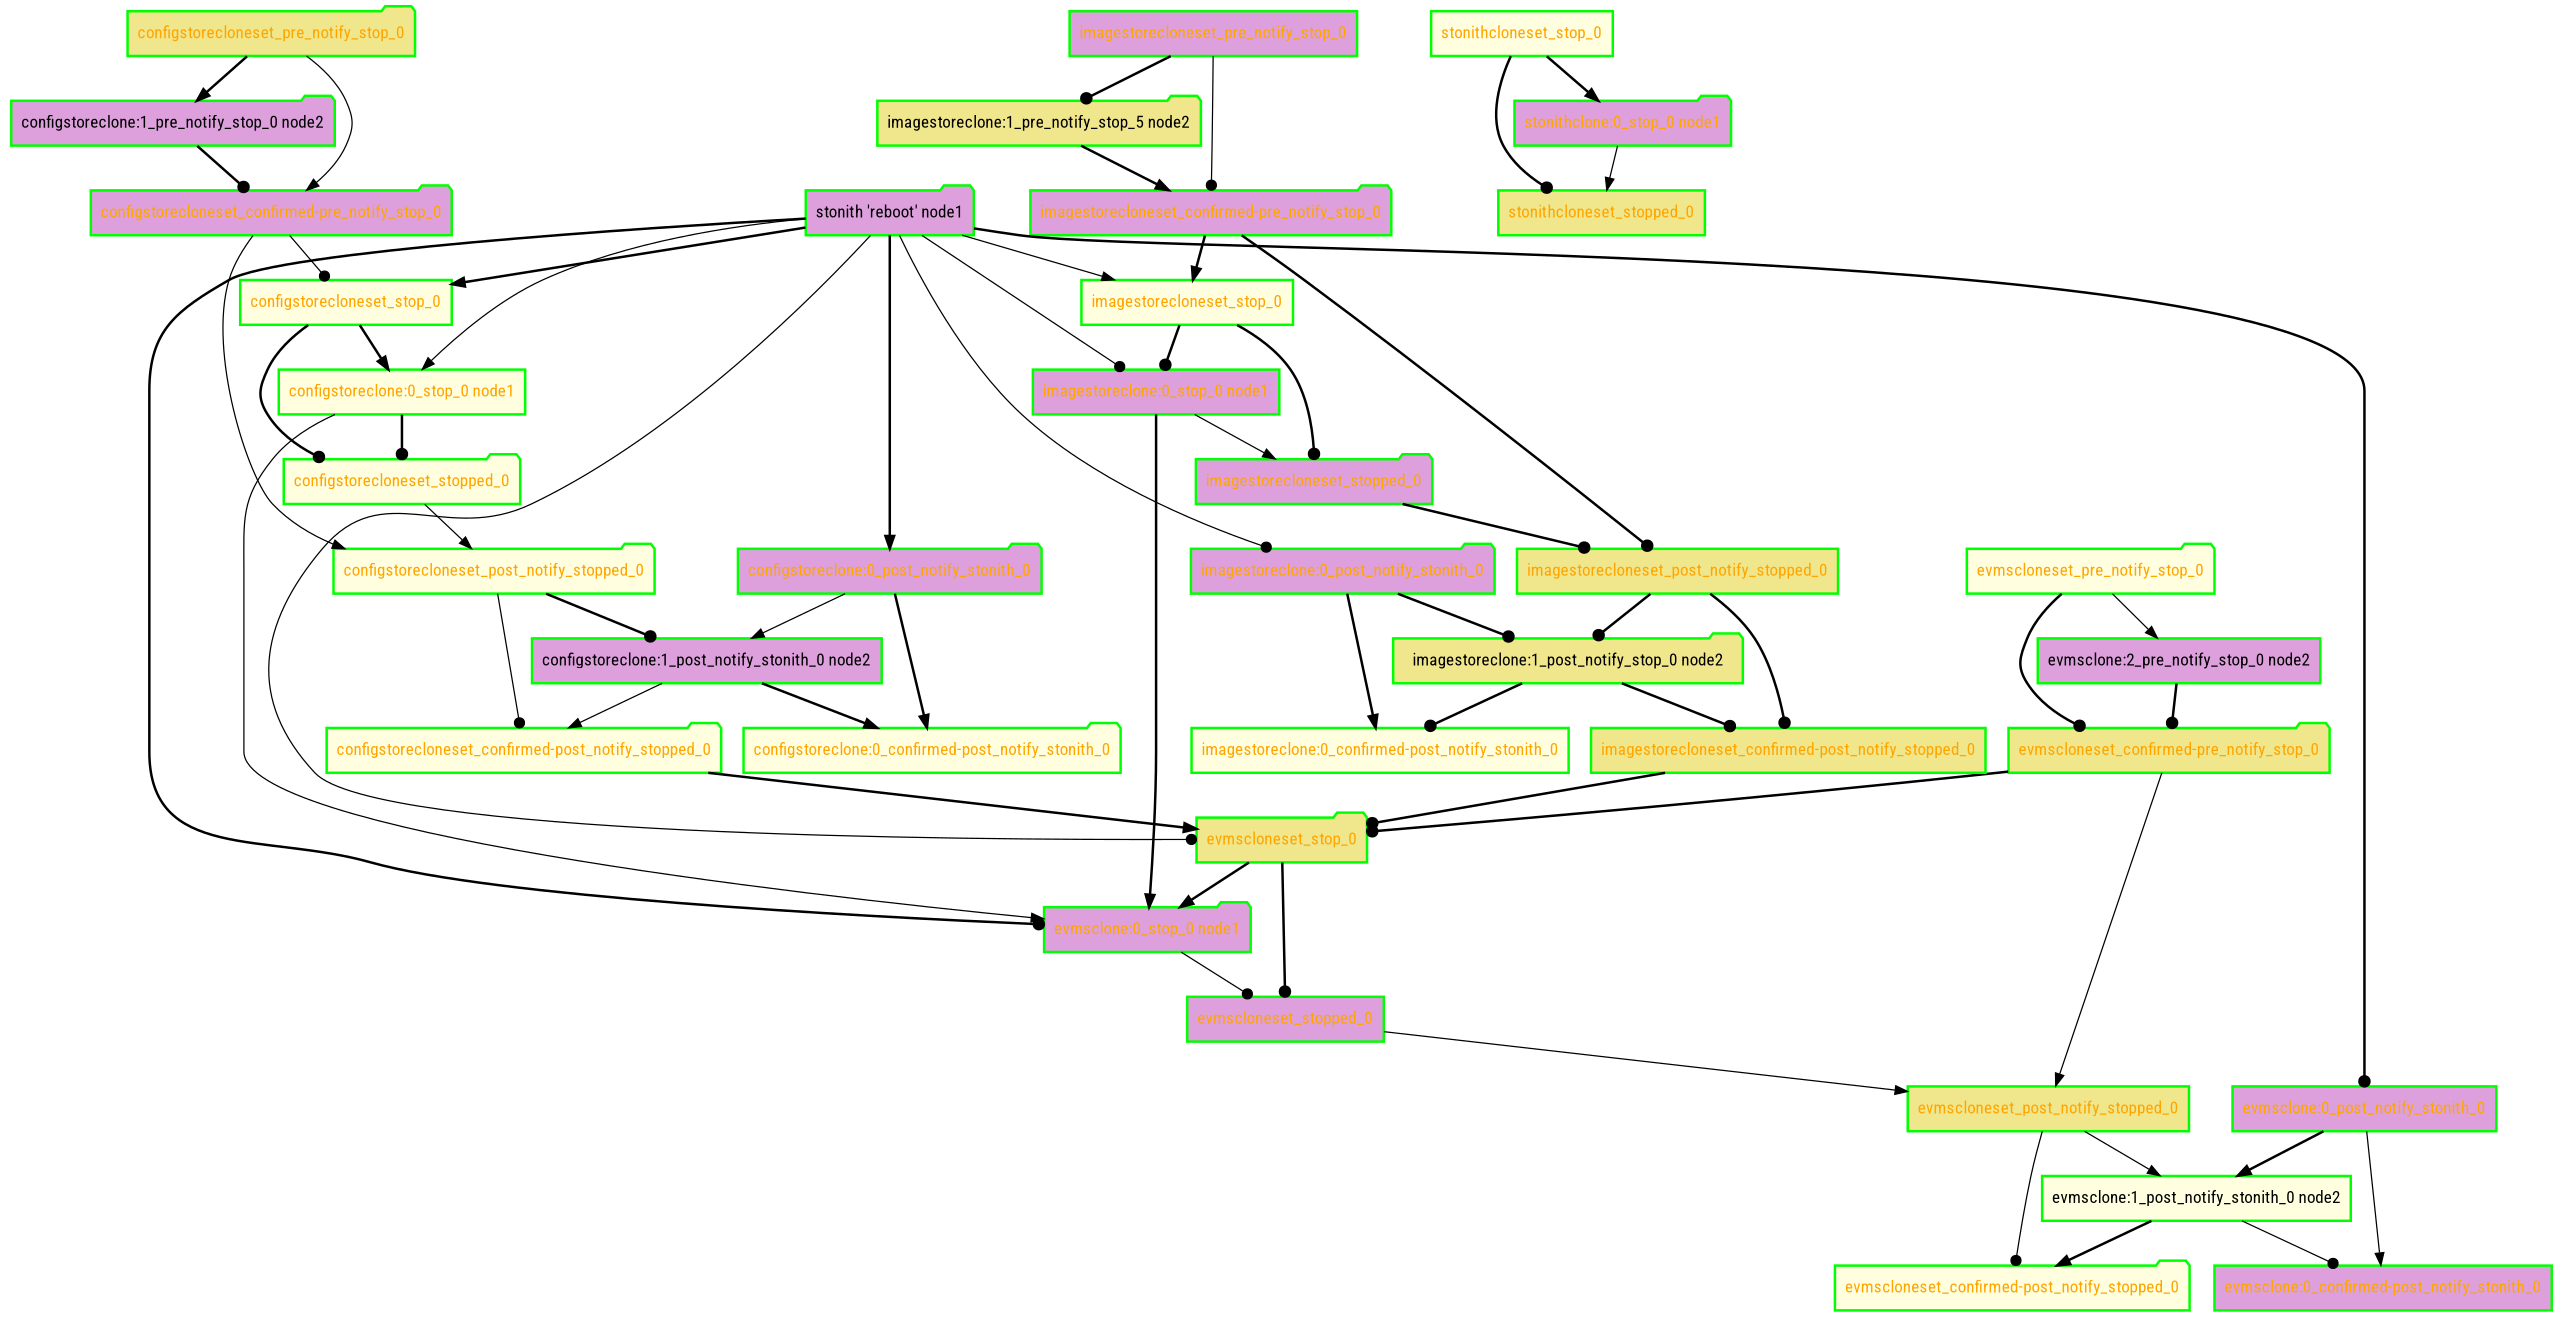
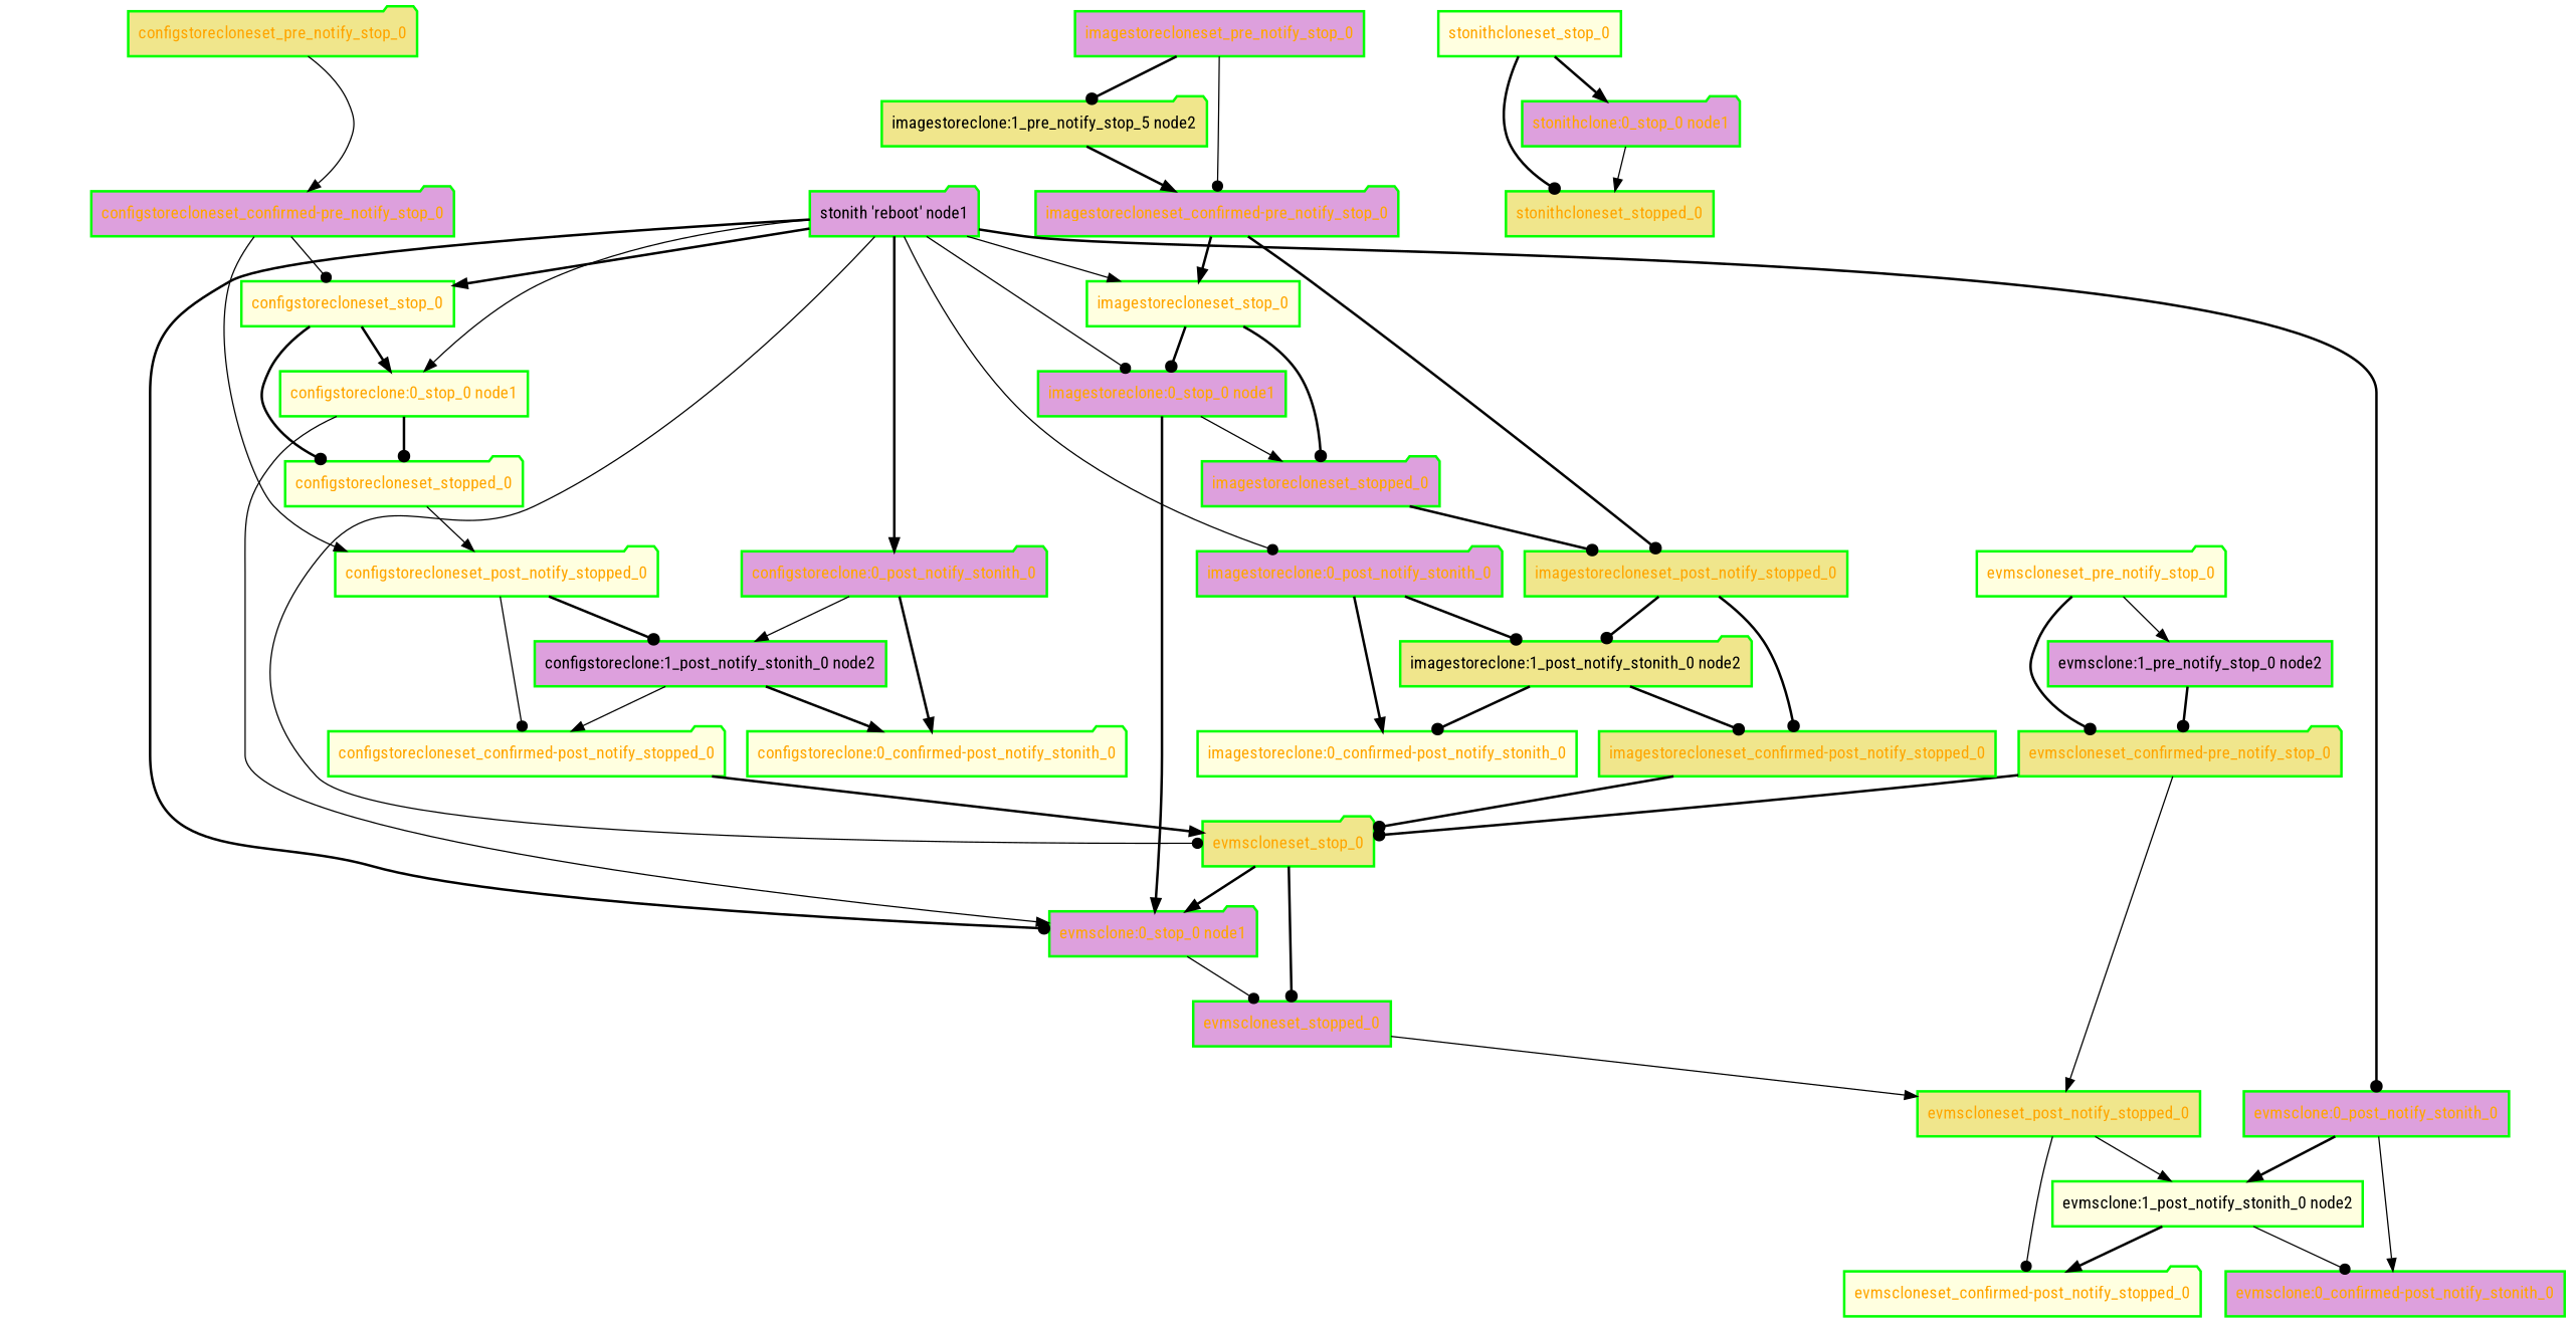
  digraph {
    fontname="Roboto Condensed"
    node [color=green fillcolor=plum fontcolor=orange fontname="Roboto Condensed" shape=folder style="bold,filled"]
    edge [arrowhead=dot fontname="Roboto Condensed" style=bold]
    "configstoreclone:0_confirmed-post_notify_stonith_0" [fillcolor=lightyellow]
    "configstoreclone:0_post_notify_stonith_0"
    "configstoreclone:1_post_notify_stonith_0 node2" [fontcolor=black shape=box]
    "configstorecloneset_confirmed-post_notify_stopped_0" [fillcolor=lightyellow]
    evmscloneset_stop_0 [fillcolor=khaki]
    "configstoreclone:0_stop_0 node1" [fillcolor=lightyellow shape=box]
    configstorecloneset_stopped_0 [fillcolor=lightyellow]
    "evmsclone:0_stop_0 node1"
    configstorecloneset_post_notify_stopped_0 [fillcolor=lightyellow]
    evmscloneset_stopped_0 [shape=box]
    evmscloneset_post_notify_stopped_0 [fillcolor=khaki shape=box]
-   "configstoreclone:1_pre_notify_stop_0 node2" [fontcolor=black]
    "configstorecloneset_confirmed-pre_notify_stop_0"
    configstorecloneset_stop_0 [fillcolor=lightyellow shape=box]
    configstorecloneset_pre_notify_stop_0 [fillcolor=khaki]
    "evmsclone:0_confirmed-post_notify_stonith_0" [shape=box]
    "evmsclone:0_post_notify_stonith_0" [shape=box]
    "evmsclone:1_post_notify_stonith_0 node2" [fillcolor=lightyellow fontcolor=black shape=box]
    "evmscloneset_confirmed-post_notify_stopped_0" [fillcolor=lightyellow]
-   "evmsclone:1_pre_notify_stop_0 node2" [fontcolor=black shape=box label="evmsclone:2_pre_notify_stop_0 node2"]
+   "evmsclone:1_pre_notify_stop_0 node2" [fontcolor=black shape=box]
    "evmscloneset_confirmed-pre_notify_stop_0" [fillcolor=khaki]
    evmscloneset_pre_notify_stop_0 [fillcolor=lightyellow]
    "imagestoreclone:0_confirmed-post_notify_stonith_0" [fillcolor=lightyellow shape=box]
    "imagestoreclone:0_post_notify_stonith_0"
-   "imagestoreclone:1_post_notify_stonith_0 node2" [fillcolor=khaki fontcolor=black label="imagestoreclone:1_post_notify_stop_0 node2"]
+   "imagestoreclone:1_post_notify_stonith_0 node2" [fillcolor=khaki fontcolor=black]
    "imagestorecloneset_confirmed-post_notify_stopped_0" [fillcolor=khaki shape=box]
    "imagestoreclone:0_stop_0 node1" [shape=box]
    imagestorecloneset_stopped_0
    imagestorecloneset_post_notify_stopped_0 [fillcolor=khaki shape=box]
    n30 [fillcolor=khaki fontcolor=black label="imagestoreclone:1_pre_notify_stop_5 node2"]
    "imagestorecloneset_confirmed-pre_notify_stop_0"
    imagestorecloneset_stop_0 [fillcolor=lightyellow shape=box]
    imagestorecloneset_pre_notify_stop_0 [shape=box]
    "stonith 'reboot' node1" [fontcolor=black]
    stonithcloneset_stopped_0 [fillcolor=khaki shape=box]
    "stonithclone:0_stop_0 node1"
    stonithcloneset_stop_0 [fillcolor=lightyellow shape=box]
    "configstoreclone:0_post_notify_stonith_0" -> "configstoreclone:0_confirmed-post_notify_stonith_0" [arrowhead=normal]
    "configstoreclone:0_post_notify_stonith_0" -> "configstoreclone:1_post_notify_stonith_0 node2" [arrowhead=normal style=solid]
    "configstoreclone:1_post_notify_stonith_0 node2" -> "configstoreclone:0_confirmed-post_notify_stonith_0" [arrowhead=normal]
    "configstoreclone:1_post_notify_stonith_0 node2" -> "configstorecloneset_confirmed-post_notify_stopped_0" [arrowhead=normal style=solid]
    "configstorecloneset_confirmed-post_notify_stopped_0" -> evmscloneset_stop_0 [arrowhead=normal]
    evmscloneset_stop_0 -> "evmsclone:0_stop_0 node1" [arrowhead=normal]
    evmscloneset_stop_0 -> evmscloneset_stopped_0
    "configstoreclone:0_stop_0 node1" -> configstorecloneset_stopped_0
    "configstoreclone:0_stop_0 node1" -> "evmsclone:0_stop_0 node1" [arrowhead=normal style=solid]
    configstorecloneset_stopped_0 -> configstorecloneset_post_notify_stopped_0 [arrowhead=normal style=solid]
    "evmsclone:0_stop_0 node1" -> evmscloneset_stopped_0 [style=solid]
    configstorecloneset_post_notify_stopped_0 -> "configstoreclone:1_post_notify_stonith_0 node2"
    configstorecloneset_post_notify_stopped_0 -> "configstorecloneset_confirmed-post_notify_stopped_0" [style=solid]
    evmscloneset_stopped_0 -> evmscloneset_post_notify_stopped_0 [arrowhead=normal style=solid]
    evmscloneset_post_notify_stopped_0 -> "evmsclone:1_post_notify_stonith_0 node2" [arrowhead=normal style=solid]
    evmscloneset_post_notify_stopped_0 -> "evmscloneset_confirmed-post_notify_stopped_0" [style=solid]
-   "configstoreclone:1_pre_notify_stop_0 node2" -> "configstorecloneset_confirmed-pre_notify_stop_0"
    "configstorecloneset_confirmed-pre_notify_stop_0" -> configstorecloneset_post_notify_stopped_0 [arrowhead=normal style=solid]
    "configstorecloneset_confirmed-pre_notify_stop_0" -> configstorecloneset_stop_0 [style=solid]
    configstorecloneset_stop_0 -> "configstoreclone:0_stop_0 node1" [arrowhead=normal]
    configstorecloneset_stop_0 -> configstorecloneset_stopped_0
-   configstorecloneset_pre_notify_stop_0 -> "configstoreclone:1_pre_notify_stop_0 node2" [arrowhead=normal]
    configstorecloneset_pre_notify_stop_0 -> "configstorecloneset_confirmed-pre_notify_stop_0" [arrowhead=normal style=solid]
    "evmsclone:0_post_notify_stonith_0" -> "evmsclone:0_confirmed-post_notify_stonith_0" [arrowhead=normal style=solid]
    "evmsclone:0_post_notify_stonith_0" -> "evmsclone:1_post_notify_stonith_0 node2" [arrowhead=normal]
    "evmsclone:1_post_notify_stonith_0 node2" -> "evmsclone:0_confirmed-post_notify_stonith_0" [style=solid]
    "evmsclone:1_post_notify_stonith_0 node2" -> "evmscloneset_confirmed-post_notify_stopped_0" [arrowhead=normal]
    "evmsclone:1_pre_notify_stop_0 node2" -> "evmscloneset_confirmed-pre_notify_stop_0"
    "evmscloneset_confirmed-pre_notify_stop_0" -> evmscloneset_stop_0
    "evmscloneset_confirmed-pre_notify_stop_0" -> evmscloneset_post_notify_stopped_0 [arrowhead=normal style=solid]
    evmscloneset_pre_notify_stop_0 -> "evmsclone:1_pre_notify_stop_0 node2" [arrowhead=normal style=solid]
    evmscloneset_pre_notify_stop_0 -> "evmscloneset_confirmed-pre_notify_stop_0"
    "imagestoreclone:0_post_notify_stonith_0" -> "imagestoreclone:0_confirmed-post_notify_stonith_0" [arrowhead=normal]
    "imagestoreclone:0_post_notify_stonith_0" -> "imagestoreclone:1_post_notify_stonith_0 node2"
    "imagestoreclone:1_post_notify_stonith_0 node2" -> "imagestoreclone:0_confirmed-post_notify_stonith_0"
    "imagestoreclone:1_post_notify_stonith_0 node2" -> "imagestorecloneset_confirmed-post_notify_stopped_0"
    "imagestorecloneset_confirmed-post_notify_stopped_0" -> evmscloneset_stop_0
    "imagestoreclone:0_stop_0 node1" -> "evmsclone:0_stop_0 node1" [arrowhead=normal]
    "imagestoreclone:0_stop_0 node1" -> imagestorecloneset_stopped_0 [arrowhead=normal style=solid]
    imagestorecloneset_stopped_0 -> imagestorecloneset_post_notify_stopped_0
    imagestorecloneset_post_notify_stopped_0 -> "imagestoreclone:1_post_notify_stonith_0 node2"
    imagestorecloneset_post_notify_stopped_0 -> "imagestorecloneset_confirmed-post_notify_stopped_0"
    n30 -> "imagestorecloneset_confirmed-pre_notify_stop_0" [arrowhead=normal]
    "imagestorecloneset_confirmed-pre_notify_stop_0" -> imagestorecloneset_post_notify_stopped_0
    "imagestorecloneset_confirmed-pre_notify_stop_0" -> imagestorecloneset_stop_0 [arrowhead=normal]
    imagestorecloneset_stop_0 -> "imagestoreclone:0_stop_0 node1"
    imagestorecloneset_stop_0 -> imagestorecloneset_stopped_0
    imagestorecloneset_pre_notify_stop_0 -> n30
    imagestorecloneset_pre_notify_stop_0 -> "imagestorecloneset_confirmed-pre_notify_stop_0" [style=solid]
    "stonith 'reboot' node1" -> "configstoreclone:0_post_notify_stonith_0" [arrowhead=normal]
    "stonith 'reboot' node1" -> evmscloneset_stop_0 [style=solid]
    "stonith 'reboot' node1" -> "configstoreclone:0_stop_0 node1" [arrowhead=normal style=solid]
    "stonith 'reboot' node1" -> "evmsclone:0_stop_0 node1"
    "stonith 'reboot' node1" -> configstorecloneset_stop_0 [arrowhead=normal]
    "stonith 'reboot' node1" -> "evmsclone:0_post_notify_stonith_0"
    "stonith 'reboot' node1" -> "imagestoreclone:0_post_notify_stonith_0" [style=solid]
    "stonith 'reboot' node1" -> "imagestoreclone:0_stop_0 node1" [style=solid]
    "stonith 'reboot' node1" -> imagestorecloneset_stop_0 [arrowhead=normal style=solid]
    "stonithclone:0_stop_0 node1" -> stonithcloneset_stopped_0 [arrowhead=normal style=solid]
    stonithcloneset_stop_0 -> stonithcloneset_stopped_0
    stonithcloneset_stop_0 -> "stonithclone:0_stop_0 node1" [arrowhead=normal]
  }
